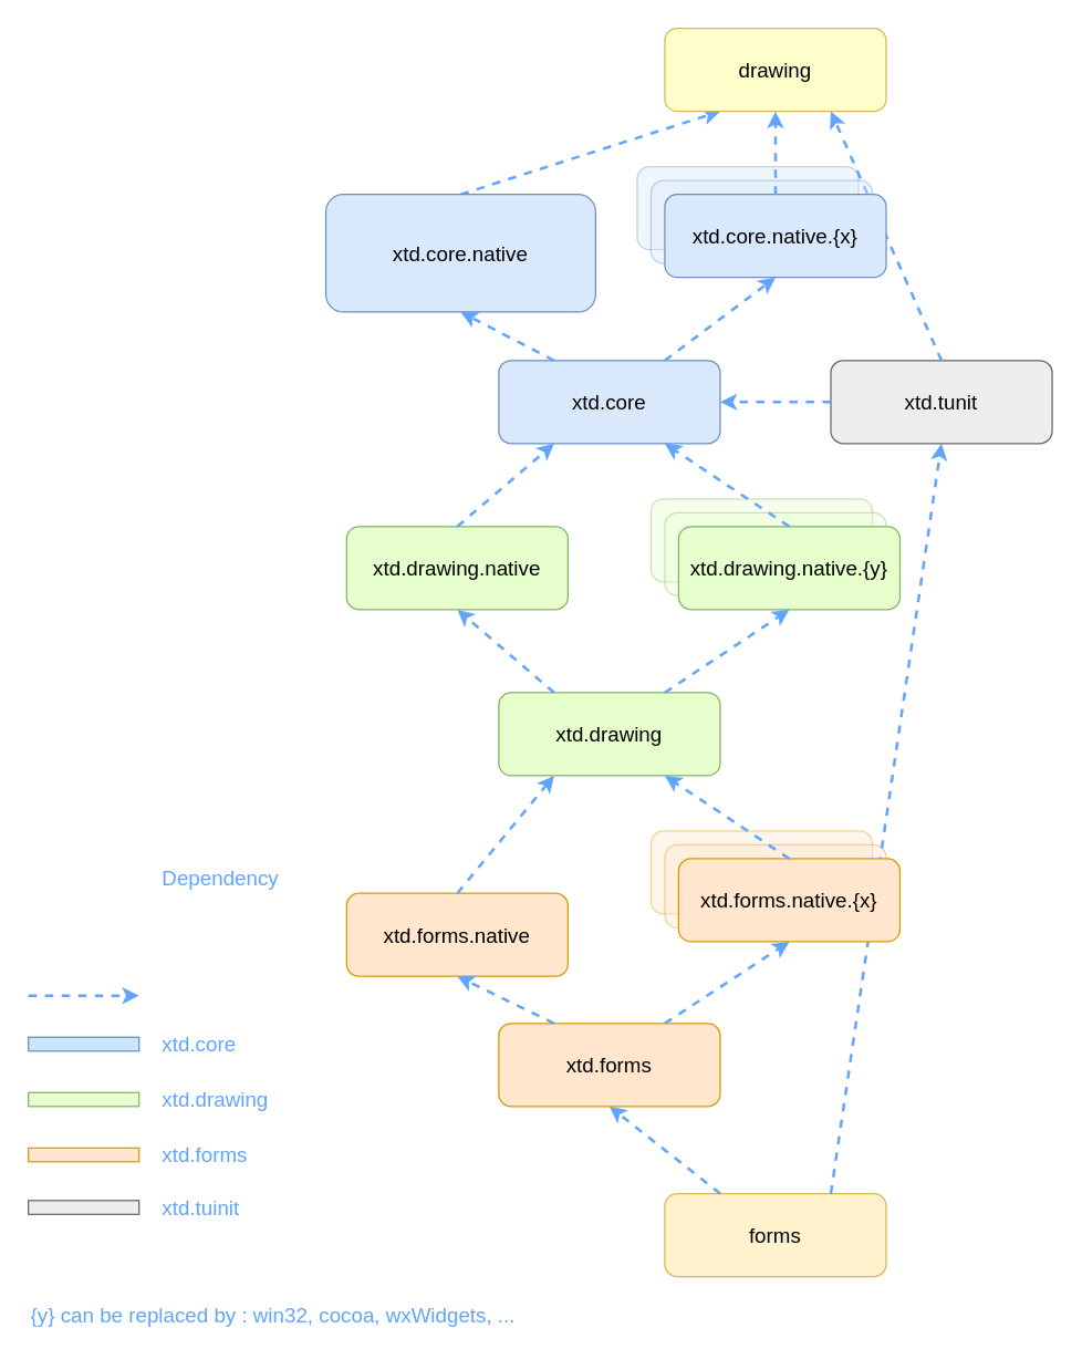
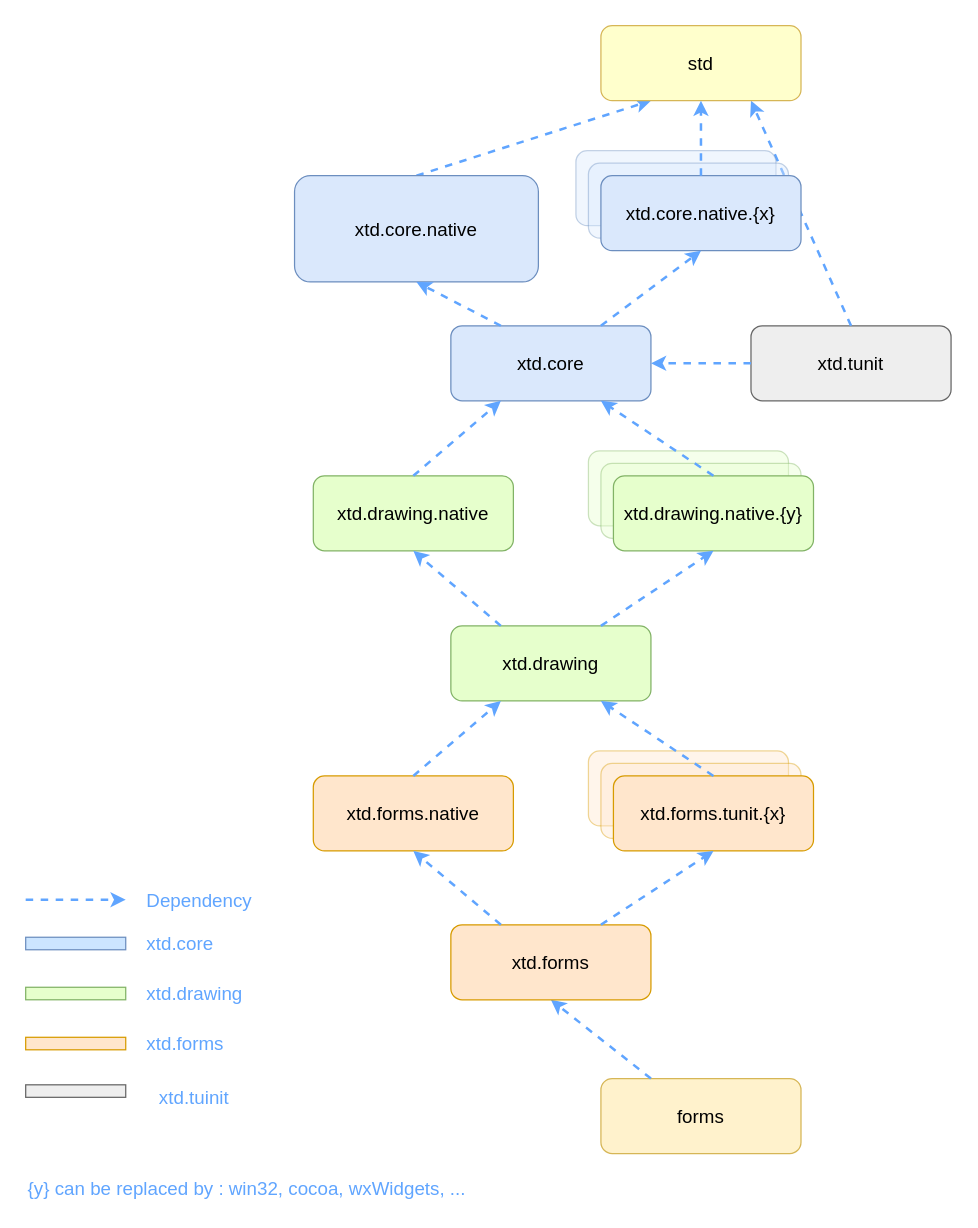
  <mxCell id="0" />
  <mxCell id="1" parent="0" />
  <mxCell id="2" value="xtd.core" style="rounded=1;whiteSpace=wrap;html=1;fillColor=#dae8fc;strokeColor=#6c8ebf;fontSize=15;" parent="1" vertex="1"><mxGeometry x="360" y="260" width="160" height="60" as="geometry" /></mxCell>
  <mxCell id="3" value="" style="rounded=1;whiteSpace=wrap;html=1;fillColor=#FFE6CC;strokeColor=#d79b00;fontSize=15;opacity=40;" parent="1" vertex="1"><mxGeometry x="470" y="600" width="160" height="60" as="geometry" /></mxCell>
  <mxCell id="4" value="" style="endArrow=classic;dashed=1;html=1;entryX=0.25;entryY=1;exitX=0.5;exitY=0;startArrow=none;startFill=0;endFill=1;fontSize=15;entryDx=0;entryDy=0;exitDx=0;exitDy=0;strokeColor=#60A5FF;strokeWidth=2;" parent="1" source="39" target="19" edge="1"><mxGeometry width="50" height="50" relative="1" as="geometry"><mxPoint x="520" y="-20" as="sourcePoint" /><mxPoint x="800" y="80" as="targetPoint" /></mxGeometry></mxCell>
  <mxCell id="5" value="" style="endArrow=classic;dashed=1;html=1;endFill=1;fontSize=15;strokeColor=#60A5FF;strokeWidth=2;" parent="1" edge="1"><mxGeometry width="50" height="50" relative="1" as="geometry"><mxPoint x="20" y="719" as="sourcePoint" /><mxPoint x="100" y="719" as="targetPoint" /></mxGeometry></mxCell>
- <mxCell id="6" value="Dependency" style="text;html=1;strokeColor=none;fillColor=none;align=left;verticalAlign=middle;whiteSpace=wrap;fontSize=15;fontColor=#60A5FF;" parent="1" vertex="1"><mxGeometry x="115" y="624" width="120" height="20" as="geometry" /></mxCell>
+ <mxCell id="6" value="Dependency" style="text;html=1;strokeColor=none;fillColor=none;align=left;verticalAlign=middle;whiteSpace=wrap;fontSize=15;fontColor=#60A5FF;" parent="1" vertex="1"><mxGeometry x="115" y="709" width="120" height="20" as="geometry" /></mxCell>
  <mxCell id="7" value="" style="rounded=0;whiteSpace=wrap;html=1;fillColor=#CCE5FF;strokeColor=#6c8ebf;fontSize=15;" parent="1" vertex="1"><mxGeometry x="20" y="749" width="80" height="10" as="geometry" /></mxCell>
  <mxCell id="8" value="xtd.core" style="text;html=1;strokeColor=none;fillColor=none;align=left;verticalAlign=middle;whiteSpace=wrap;fontSize=15;fontColor=#60A5FF;" parent="1" vertex="1"><mxGeometry x="115" y="744" width="120" height="20" as="geometry" /></mxCell>
  <mxCell id="9" value="" style="rounded=0;whiteSpace=wrap;html=1;fillColor=#E6FFCC;strokeColor=#82b366;fontSize=15;" parent="1" vertex="1"><mxGeometry x="20" y="789" width="80" height="10" as="geometry" /></mxCell>
  <mxCell id="10" value="xtd.drawing" style="text;html=1;strokeColor=none;fillColor=none;align=left;verticalAlign=middle;whiteSpace=wrap;fontSize=15;fontColor=#60A5FF;" parent="1" vertex="1"><mxGeometry x="115" y="784" width="120" height="20" as="geometry" /></mxCell>
  <mxCell id="11" value="" style="rounded=0;whiteSpace=wrap;html=1;fillColor=#FFE6CC;strokeColor=#d79b00;fontSize=15;" parent="1" vertex="1"><mxGeometry x="20" y="829" width="80" height="10" as="geometry" /></mxCell>
  <mxCell id="12" value="xtd.forms" style="text;html=1;strokeColor=none;fillColor=none;align=left;verticalAlign=middle;whiteSpace=wrap;fontSize=15;fontColor=#60A5FF;" parent="1" vertex="1"><mxGeometry x="115" y="824" width="120" height="20" as="geometry" /></mxCell>
  <mxCell id="13" value="xtd.tunit" style="rounded=1;whiteSpace=wrap;html=1;fillColor=#EEEEEE;strokeColor=#666666;fontSize=15;" parent="1" vertex="1"><mxGeometry x="600" y="260" width="160" height="60" as="geometry" /></mxCell>
  <mxCell id="14" value="" style="rounded=1;whiteSpace=wrap;html=1;fontSize=15;fillColor=#E6FFCC;strokeColor=#82B366;opacity=40;" parent="1" vertex="1"><mxGeometry x="470" y="360" width="160" height="60" as="geometry" /></mxCell>
  <mxCell id="15" value="&lt;span&gt;forms&lt;/span&gt;" style="rounded=1;whiteSpace=wrap;html=1;strokeColor=#d6b656;fontSize=15;fillColor=#fff2cc;" parent="1" vertex="1"><mxGeometry x="480" y="862" width="160" height="60" as="geometry" /></mxCell>
  <mxCell id="16" value="" style="endArrow=classic;dashed=1;html=1;exitX=0.5;exitY=0;endFill=1;fontSize=15;exitDx=0;exitDy=0;entryX=0.75;entryY=1;entryDx=0;entryDy=0;strokeColor=#60A5FF;strokeWidth=2;" parent="1" source="13" target="19" edge="1"><mxGeometry width="50" height="50" relative="1" as="geometry"><mxPoint x="300" y="374" as="sourcePoint" /><mxPoint x="980" y="160" as="targetPoint" /></mxGeometry></mxCell>
  <mxCell id="17" value="" style="endArrow=classic;dashed=1;html=1;entryX=0.5;entryY=1;exitX=0.25;exitY=0;endFill=1;fontSize=15;entryDx=0;entryDy=0;exitDx=0;exitDy=0;strokeColor=#60A5FF;strokeWidth=2;" parent="1" source="15" target="23" edge="1"><mxGeometry width="50" height="50" relative="1" as="geometry"><mxPoint x="310" y="504" as="sourcePoint" /><mxPoint x="310" y="450" as="targetPoint" /></mxGeometry></mxCell>
- <mxCell id="18" value="" style="endArrow=classic;dashed=1;html=1;entryX=0.5;entryY=1;endFill=1;fontSize=15;entryDx=0;entryDy=0;exitX=0.75;exitY=0;exitDx=0;exitDy=0;strokeColor=#60A5FF;strokeWidth=2;" parent="1" source="15" target="13" edge="1"><mxGeometry width="50" height="50" relative="1" as="geometry"><mxPoint x="830" y="900" as="sourcePoint" /><mxPoint x="320" y="460" as="targetPoint" /></mxGeometry></mxCell>
- <mxCell id="19" value="&lt;span&gt;drawing&lt;/span&gt;" style="rounded=1;whiteSpace=wrap;html=1;strokeColor=#d6b656;fontSize=15;fillColor=#FFFFCC;" parent="1" vertex="1"><mxGeometry x="480" y="20" width="160" height="60" as="geometry" /></mxCell>
+ <mxCell id="19" value="&lt;span&gt;std&lt;/span&gt;" style="rounded=1;whiteSpace=wrap;html=1;strokeColor=#d6b656;fontSize=15;fillColor=#FFFFCC;" parent="1" vertex="1"><mxGeometry x="480" y="20" width="160" height="60" as="geometry" /></mxCell>
  <mxCell id="20" value="" style="rounded=0;whiteSpace=wrap;html=1;fillColor=#EEEEEE;strokeColor=#666666;fontSize=15;" parent="1" vertex="1"><mxGeometry x="20" y="867" width="80" height="10" as="geometry" /></mxCell>
- <mxCell id="21" value="xtd.tuinit" style="text;html=1;strokeColor=none;fillColor=none;align=left;verticalAlign=middle;whiteSpace=wrap;fontSize=15;fontColor=#60A5FF;" parent="1" vertex="1"><mxGeometry x="115" y="862" width="120" height="20" as="geometry" /></mxCell>
- <mxCell id="22" value="xtd.forms.native" style="rounded=1;whiteSpace=wrap;html=1;fillColor=#FFE6CC;strokeColor=#d79b00;fontSize=15;" parent="1" vertex="1"><mxGeometry x="250" y="645" width="160" height="60" as="geometry" /></mxCell>
+ <mxCell id="21" value="xtd.tuinit" style="text;html=1;strokeColor=none;fillColor=none;align=left;verticalAlign=middle;whiteSpace=wrap;fontSize=15;fontColor=#60A5FF;" parent="1" vertex="1"><mxGeometry x="125" y="867" width="120" height="20" as="geometry" /></mxCell>
+ <mxCell id="22" value="xtd.forms.native" style="rounded=1;whiteSpace=wrap;html=1;fillColor=#FFE6CC;strokeColor=#d79b00;fontSize=15;" parent="1" vertex="1"><mxGeometry x="250" y="620" width="160" height="60" as="geometry" /></mxCell>
  <mxCell id="23" value="xtd.forms" style="rounded=1;whiteSpace=wrap;html=1;fillColor=#FFE6CC;strokeColor=#d79b00;fontSize=15;" parent="1" vertex="1"><mxGeometry x="360" y="739" width="160" height="60" as="geometry" /></mxCell>
  <mxCell id="24" value="" style="rounded=1;whiteSpace=wrap;html=1;fillColor=#FFE6CC;strokeColor=#d79b00;fontSize=15;opacity=40;" parent="1" vertex="1"><mxGeometry x="480" y="610" width="160" height="60" as="geometry" /></mxCell>
- <mxCell id="25" value="xtd.forms.native.{x}" style="rounded=1;whiteSpace=wrap;html=1;fillColor=#FFE6CC;strokeColor=#d79b00;fontSize=15;" parent="1" vertex="1"><mxGeometry x="490" y="620" width="160" height="60" as="geometry" /></mxCell>
+ <mxCell id="25" value="xtd.forms.tunit.{x}" style="rounded=1;whiteSpace=wrap;html=1;fillColor=#FFE6CC;strokeColor=#d79b00;fontSize=15;" parent="1" vertex="1"><mxGeometry x="490" y="620" width="160" height="60" as="geometry" /></mxCell>
  <mxCell id="26" value="" style="endArrow=classic;dashed=1;html=1;entryX=0.5;entryY=1;exitX=0.75;exitY=0;endFill=1;fontSize=15;entryDx=0;entryDy=0;exitDx=0;exitDy=0;strokeColor=#60A5FF;strokeWidth=2;" parent="1" source="23" target="25" edge="1"><mxGeometry width="50" height="50" relative="1" as="geometry"><mxPoint x="590" y="640" as="sourcePoint" /><mxPoint x="590" y="580" as="targetPoint" /></mxGeometry></mxCell>
  <mxCell id="27" value="" style="endArrow=classic;dashed=1;html=1;entryX=0.5;entryY=1;exitX=0.25;exitY=0;endFill=1;fontSize=15;entryDx=0;entryDy=0;exitDx=0;exitDy=0;strokeColor=#60A5FF;strokeWidth=2;" parent="1" source="23" target="22" edge="1"><mxGeometry width="50" height="50" relative="1" as="geometry"><mxPoint x="600" y="650" as="sourcePoint" /><mxPoint x="600" y="590" as="targetPoint" /></mxGeometry></mxCell>
  <mxCell id="28" value="xtd.drawing" style="rounded=1;whiteSpace=wrap;html=1;fontSize=15;fillColor=#E6FFCC;strokeColor=#82B366;" parent="1" vertex="1"><mxGeometry x="360" y="500" width="160" height="60" as="geometry" /></mxCell>
  <mxCell id="29" value="xtd.drawing.native" style="rounded=1;whiteSpace=wrap;html=1;fontSize=15;fillColor=#E6FFCC;strokeColor=#82B366;" parent="1" vertex="1"><mxGeometry x="250" y="380" width="160" height="60" as="geometry" /></mxCell>
  <mxCell id="30" value="" style="endArrow=classic;dashed=1;html=1;entryX=0.25;entryY=1;exitX=0.5;exitY=0;endFill=1;fontSize=15;entryDx=0;entryDy=0;exitDx=0;exitDy=0;strokeColor=#60A5FF;strokeWidth=2;" parent="1" source="29" target="2" edge="1"><mxGeometry width="50" height="50" relative="1" as="geometry"><mxPoint x="580" y="390" as="sourcePoint" /><mxPoint x="780" y="330" as="targetPoint" /></mxGeometry></mxCell>
  <mxCell id="31" value="" style="rounded=1;whiteSpace=wrap;html=1;fontSize=15;fillColor=#E6FFCC;strokeColor=#82B366;opacity=40;" parent="1" vertex="1"><mxGeometry x="480" y="370" width="160" height="60" as="geometry" /></mxCell>
  <mxCell id="32" value="xtd.drawing.native.{y}" style="rounded=1;whiteSpace=wrap;html=1;fontSize=15;fillColor=#E6FFCC;strokeColor=#82B366;" parent="1" vertex="1"><mxGeometry x="490" y="380" width="160" height="60" as="geometry" /></mxCell>
  <mxCell id="33" value="" style="endArrow=classic;dashed=1;html=1;entryX=0.75;entryY=1;exitX=0.5;exitY=0;endFill=1;fontSize=15;entryDx=0;entryDy=0;exitDx=0;exitDy=0;strokeColor=#60A5FF;strokeWidth=2;" parent="1" source="32" target="2" edge="1"><mxGeometry width="50" height="50" relative="1" as="geometry"><mxPoint x="600" y="290" as="sourcePoint" /><mxPoint x="530" y="230" as="targetPoint" /></mxGeometry></mxCell>
  <mxCell id="34" value="" style="endArrow=classic;dashed=1;html=1;exitX=0.5;exitY=0;endFill=1;fontSize=15;exitDx=0;exitDy=0;entryX=0.25;entryY=1;entryDx=0;entryDy=0;strokeColor=#60A5FF;strokeWidth=2;" parent="1" source="22" target="28" edge="1"><mxGeometry width="50" height="50" relative="1" as="geometry"><mxPoint x="580" y="510" as="sourcePoint" /><mxPoint x="170" y="420" as="targetPoint" /></mxGeometry></mxCell>
  <mxCell id="35" value="" style="endArrow=classic;dashed=1;html=1;exitX=0.5;exitY=0;endFill=1;fontSize=15;exitDx=0;exitDy=0;entryX=0.75;entryY=1;entryDx=0;entryDy=0;strokeColor=#60A5FF;strokeWidth=2;" parent="1" source="25" target="28" edge="1"><mxGeometry width="50" height="50" relative="1" as="geometry"><mxPoint x="590" y="280" as="sourcePoint" /><mxPoint x="570" y="560" as="targetPoint" /></mxGeometry></mxCell>
  <mxCell id="36" value="" style="endArrow=classic;dashed=1;html=1;endFill=1;fontSize=15;entryX=0.5;entryY=1;entryDx=0;entryDy=0;exitX=0.75;exitY=0;exitDx=0;exitDy=0;strokeColor=#60A5FF;strokeWidth=2;" parent="1" source="28" target="32" edge="1"><mxGeometry width="50" height="50" relative="1" as="geometry"><mxPoint x="620" y="450" as="sourcePoint" /><mxPoint x="580" y="570" as="targetPoint" /></mxGeometry></mxCell>
  <mxCell id="37" value="" style="endArrow=classic;dashed=1;html=1;endFill=1;fontSize=15;entryX=0.5;entryY=1;entryDx=0;entryDy=0;exitX=0.25;exitY=0;exitDx=0;exitDy=0;strokeColor=#60A5FF;strokeWidth=2;" parent="1" source="28" target="29" edge="1"><mxGeometry width="50" height="50" relative="1" as="geometry"><mxPoint x="490" y="500" as="sourcePoint" /><mxPoint x="580" y="450" as="targetPoint" /></mxGeometry></mxCell>
  <mxCell id="38" value="" style="rounded=1;whiteSpace=wrap;html=1;fontSize=15;fillColor=#dae8fc;strokeColor=#6c8ebf;opacity=40;" parent="1" vertex="1"><mxGeometry x="460" y="120" width="160" height="60" as="geometry" /></mxCell>
  <mxCell id="39" value="xtd.core.native" style="rounded=1;whiteSpace=wrap;html=1;fontSize=15;fillColor=#dae8fc;strokeColor=#6c8ebf;" parent="1" vertex="1"><mxGeometry x="235" y="140" width="195" height="85" as="geometry" /></mxCell>
  <mxCell id="40" value="" style="rounded=1;whiteSpace=wrap;html=1;fontSize=15;fillColor=#dae8fc;strokeColor=#6c8ebf;opacity=40;" parent="1" vertex="1"><mxGeometry x="470" y="130" width="160" height="60" as="geometry" /></mxCell>
  <mxCell id="41" value="xtd.core.native.{x}" style="rounded=1;whiteSpace=wrap;html=1;fontSize=15;fillColor=#dae8fc;strokeColor=#6c8ebf;" parent="1" vertex="1"><mxGeometry x="480" y="140" width="160" height="60" as="geometry" /></mxCell>
  <mxCell id="42" value="" style="endArrow=classic;dashed=1;html=1;entryX=0.5;entryY=1;exitX=0.5;exitY=0;startArrow=none;startFill=0;endFill=1;fontSize=15;entryDx=0;entryDy=0;exitDx=0;exitDy=0;strokeColor=#60A5FF;strokeWidth=2;" parent="1" source="41" target="19" edge="1"><mxGeometry width="50" height="50" relative="1" as="geometry"><mxPoint x="360" y="170" as="sourcePoint" /><mxPoint x="560" y="90" as="targetPoint" /></mxGeometry></mxCell>
  <mxCell id="43" value="{y} can be replaced by : win32, cocoa, wxWidgets, ..." style="text;html=1;strokeColor=none;fillColor=none;align=left;verticalAlign=middle;whiteSpace=wrap;fontSize=15;fontColor=#60A5FF;" parent="1" vertex="1"><mxGeometry x="20" y="940" width="360" height="20" as="geometry" /></mxCell>
  <mxCell id="44" value="" style="endArrow=classic;dashed=1;html=1;endFill=1;fontSize=15;entryX=0.5;entryY=1;entryDx=0;entryDy=0;exitX=0.25;exitY=0;exitDx=0;exitDy=0;strokeColor=#60A5FF;strokeWidth=2;" parent="1" source="2" target="39" edge="1"><mxGeometry width="50" height="50" relative="1" as="geometry"><mxPoint x="410" y="510" as="sourcePoint" /><mxPoint x="340" y="450" as="targetPoint" /></mxGeometry></mxCell>
  <mxCell id="45" value="" style="endArrow=classic;dashed=1;html=1;endFill=1;fontSize=15;entryX=0.5;entryY=1;entryDx=0;entryDy=0;exitX=0.75;exitY=0;exitDx=0;exitDy=0;strokeColor=#60A5FF;strokeWidth=2;" parent="1" source="2" target="41" edge="1"><mxGeometry width="50" height="50" relative="1" as="geometry"><mxPoint x="490" y="510" as="sourcePoint" /><mxPoint x="580" y="450" as="targetPoint" /></mxGeometry></mxCell>
  <mxCell id="46" value="" style="endArrow=classic;dashed=1;html=1;entryX=1;entryY=0.5;exitX=0;exitY=0.5;endFill=1;fontSize=15;entryDx=0;entryDy=0;exitDx=0;exitDy=0;strokeColor=#60A5FF;strokeWidth=2;" parent="1" source="13" target="2" edge="1"><mxGeometry width="50" height="50" relative="1" as="geometry"><mxPoint x="580" y="390" as="sourcePoint" /><mxPoint x="490" y="330" as="targetPoint" /></mxGeometry></mxCell>
